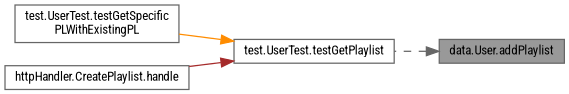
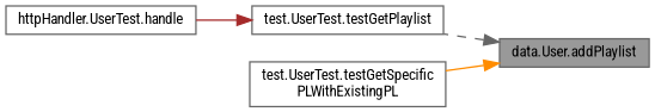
  digraph {
    fontname="Roboto Condensed"
    rankdir=RL
    node [color=grey40 fillcolor=white fontname="Roboto Condensed" fontsize=10 shape=box style=filled]
    edge [dir=back fontname="Roboto Condensed" fontsize=10 labelfontname=Helvetica labelfontsize=10 style=solid]
    n1 [color=gray40 fillcolor=grey60 fontcolor=black height=0.2 label="data.User.addPlaylist" width=0.4]
    n2 [height=0.2 label="test.UserTest.testGetPlaylist" width=0.4]
    n3 [height=0.2 label="test.UserTest.testGetSpecific\lPLWithExistingPL" width=0.4]
-   n4 [height=0.2 label="httpHandler.CreatePlaylist.handle" width=0.4]
+   n4 [height=0.2 label="httpHandler.UserTest.handle" width=0.4]
    n1 -> n2 [color=gray40 style=dashed]
-   n2 -> n3 [color=darkorange]
+   n1 -> n3 [color=darkorange]
    n2 -> n4 [color=brown]
  }
